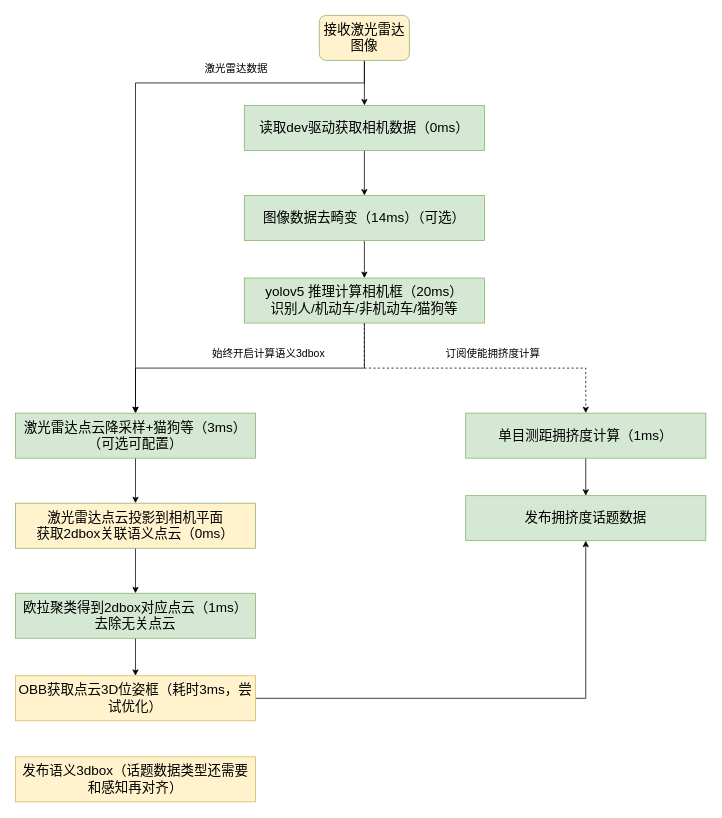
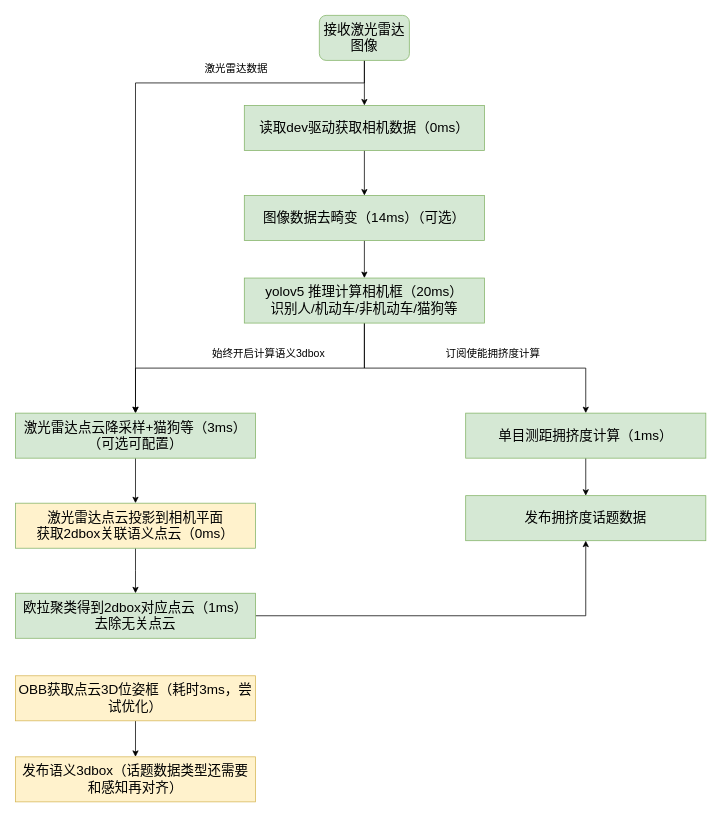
  <mxCell id="0" />
  <mxCell id="1" parent="0" />
  <mxCell id="2" style="edgeStyle=orthogonalEdgeStyle;rounded=0;orthogonalLoop=1;jettySize=auto;html=1;entryX=0.5;entryY=0;entryDx=0;entryDy=0;" edge="1" parent="1" source="5" target="17"><mxGeometry relative="1" as="geometry" /></mxCell>
  <mxCell id="3" style="edgeStyle=orthogonalEdgeStyle;rounded=0;orthogonalLoop=1;jettySize=auto;html=1;" edge="1" parent="1" source="5" target="19"><mxGeometry relative="1" as="geometry"><mxPoint x="180" y="500" as="targetPoint" /><Array as="points"><mxPoint x="485" y="110" /><mxPoint x="180" y="110" /></Array></mxGeometry></mxCell>
  <mxCell id="4" value="&lt;font style=&quot;font-size: 14px;&quot;&gt;激光雷达数据&lt;/font&gt;" style="edgeLabel;html=1;align=center;verticalAlign=middle;resizable=0;points=[];" vertex="1" connectable="0" parent="3"><mxGeometry x="-0.484" y="-5" relative="1" as="geometry"><mxPoint x="-2" y="-15" as="offset" /></mxGeometry></mxCell>
- <mxCell id="5" value="&lt;font style=&quot;font-size: 18px;&quot;&gt;接收激光雷达图像&lt;/font&gt;" style="rounded=1;whiteSpace=wrap;html=1;fillColor=#fff2cc;strokeColor=#82b366;" vertex="1" parent="1"><mxGeometry x="425" y="20" width="120" height="60" as="geometry" /></mxCell>
+ <mxCell id="5" value="&lt;font style=&quot;font-size: 18px;&quot;&gt;接收激光雷达图像&lt;/font&gt;" style="rounded=1;whiteSpace=wrap;html=1;fillColor=#d5e8d4;strokeColor=#82b366;" vertex="1" parent="1"><mxGeometry x="425" y="20" width="120" height="60" as="geometry" /></mxCell>
  <mxCell id="6" style="edgeStyle=orthogonalEdgeStyle;rounded=0;orthogonalLoop=1;jettySize=auto;html=1;entryX=0.5;entryY=0;entryDx=0;entryDy=0;" edge="1" parent="1" source="7" target="12"><mxGeometry relative="1" as="geometry" /></mxCell>
  <mxCell id="7" value="&lt;span style=&quot;font-size: 18px;&quot;&gt;图像数据去畸变（14ms）（可选）&lt;/span&gt;" style="rounded=0;whiteSpace=wrap;html=1;fillColor=#d5e8d4;strokeColor=#82b366;" vertex="1" parent="1"><mxGeometry x="325" y="260" width="320" height="60" as="geometry" /></mxCell>
- <mxCell id="8" style="edgeStyle=orthogonalEdgeStyle;rounded=0;orthogonalLoop=1;jettySize=auto;html=1;dashed=1;" edge="1" parent="1" source="12" target="14"><mxGeometry relative="1" as="geometry" /></mxCell>
+ <mxCell id="8" style="edgeStyle=orthogonalEdgeStyle;rounded=0;orthogonalLoop=1;jettySize=auto;html=1;" edge="1" parent="1" source="12" target="14"><mxGeometry relative="1" as="geometry" /></mxCell>
  <mxCell id="9" value="&lt;font style=&quot;font-size: 14px;&quot;&gt;订阅使能拥挤度计算&lt;/font&gt;" style="edgeLabel;html=1;align=center;verticalAlign=middle;resizable=0;points=[];" vertex="1" connectable="0" parent="8"><mxGeometry x="0.11" y="-1" relative="1" as="geometry"><mxPoint y="-21" as="offset" /></mxGeometry></mxCell>
  <mxCell id="10" style="edgeStyle=orthogonalEdgeStyle;rounded=0;orthogonalLoop=1;jettySize=auto;html=1;entryX=0.5;entryY=0;entryDx=0;entryDy=0;" edge="1" parent="1" source="12" target="19"><mxGeometry relative="1" as="geometry" /></mxCell>
  <mxCell id="11" value="&lt;font style=&quot;font-size: 14px;&quot;&gt;始终开启计算语义3dbox&lt;/font&gt;" style="edgeLabel;html=1;align=center;verticalAlign=middle;resizable=0;points=[];" vertex="1" connectable="0" parent="10"><mxGeometry x="-0.111" y="-3" relative="1" as="geometry"><mxPoint y="-17" as="offset" /></mxGeometry></mxCell>
  <mxCell id="12" value="&lt;span style=&quot;font-size: 18px;&quot;&gt;yolov5 推理计算相机框&lt;/span&gt;&lt;span style=&quot;font-size: 18px;&quot;&gt;（20ms）&lt;/span&gt;&lt;div&gt;&lt;span style=&quot;font-size: 18px;&quot;&gt;识别人/机动车/非机动车/猫狗等&lt;/span&gt;&lt;/div&gt;" style="rounded=0;whiteSpace=wrap;html=1;fillColor=#d5e8d4;strokeColor=#82b366;" vertex="1" parent="1"><mxGeometry x="325" y="370" width="320" height="60" as="geometry" /></mxCell>
  <mxCell id="13" style="edgeStyle=orthogonalEdgeStyle;rounded=0;orthogonalLoop=1;jettySize=auto;html=1;entryX=0.5;entryY=0;entryDx=0;entryDy=0;" edge="1" parent="1" source="14" target="15"><mxGeometry relative="1" as="geometry" /></mxCell>
  <mxCell id="14" value="&lt;span style=&quot;font-size: 18px;&quot;&gt;单目测距拥挤度计算（1ms）&lt;/span&gt;" style="rounded=0;whiteSpace=wrap;html=1;fillColor=#d5e8d4;strokeColor=#82b366;" vertex="1" parent="1"><mxGeometry x="620" y="550" width="320" height="60" as="geometry" /></mxCell>
  <mxCell id="15" value="&lt;span style=&quot;font-size: 18px;&quot;&gt;发布拥挤度话题数据&lt;/span&gt;" style="rounded=0;whiteSpace=wrap;html=1;fillColor=#d5e8d4;strokeColor=#82b366;" vertex="1" parent="1"><mxGeometry x="620" y="660" width="320" height="60" as="geometry" /></mxCell>
  <mxCell id="16" style="edgeStyle=orthogonalEdgeStyle;rounded=0;orthogonalLoop=1;jettySize=auto;html=1;entryX=0.5;entryY=0;entryDx=0;entryDy=0;" edge="1" parent="1" source="17" target="7"><mxGeometry relative="1" as="geometry" /></mxCell>
  <mxCell id="17" value="&lt;span style=&quot;font-size: 18px;&quot;&gt;读取dev驱动获取相机数据（0ms）&lt;/span&gt;" style="rounded=0;whiteSpace=wrap;html=1;fillColor=#d5e8d4;strokeColor=#82b366;" vertex="1" parent="1"><mxGeometry x="325" y="140" width="320" height="60" as="geometry" /></mxCell>
  <mxCell id="18" style="edgeStyle=orthogonalEdgeStyle;rounded=0;orthogonalLoop=1;jettySize=auto;html=1;entryX=0.5;entryY=0;entryDx=0;entryDy=0;" edge="1" parent="1" source="19" target="21"><mxGeometry relative="1" as="geometry" /></mxCell>
  <mxCell id="19" value="&lt;span style=&quot;font-size: 18px;&quot;&gt;激光雷达点云降采样+猫狗等（3&lt;/span&gt;&lt;span style=&quot;font-size: 18px; background-color: initial;&quot;&gt;ms）（可选可配置）&lt;/span&gt;" style="rounded=0;whiteSpace=wrap;html=1;fillColor=#d5e8d4;strokeColor=#82b366;" vertex="1" parent="1"><mxGeometry x="20" y="550" width="320" height="60" as="geometry" /></mxCell>
  <mxCell id="20" style="edgeStyle=orthogonalEdgeStyle;rounded=0;orthogonalLoop=1;jettySize=auto;html=1;entryX=0.5;entryY=0;entryDx=0;entryDy=0;" edge="1" parent="1" source="21"><mxGeometry relative="1" as="geometry"><mxPoint x="180" y="790" as="targetPoint" /></mxGeometry></mxCell>
  <mxCell id="21" value="&lt;span style=&quot;font-size: 18px;&quot;&gt;激光雷达点云投影到相机平面&lt;/span&gt;&lt;div&gt;&lt;span style=&quot;font-size: 18px;&quot;&gt;获取2dbox关联语义点云（0ms）&lt;/span&gt;&lt;/div&gt;" style="rounded=0;whiteSpace=wrap;html=1;fillColor=#fff2cc;strokeColor=#82b366;" vertex="1" parent="1"><mxGeometry x="20" y="670" width="320" height="60" as="geometry" /></mxCell>
- <mxCell id="22" style="edgeStyle=orthogonalEdgeStyle;rounded=0;orthogonalLoop=1;jettySize=auto;html=1;entryX=0.5;entryY=0;entryDx=0;entryDy=0;" edge="1" parent="1" source="23" target="25"><mxGeometry relative="1" as="geometry" /></mxCell>
+ <mxCell id="22" style="edgeStyle=orthogonalEdgeStyle;rounded=0;orthogonalLoop=1;jettySize=auto;html=1;" edge="1" parent="1" source="23" target="15"><mxGeometry relative="1" as="geometry" /></mxCell>
  <mxCell id="23" value="&lt;span style=&quot;font-size: 18px;&quot;&gt;欧拉聚类得到2dbox对应点云（1ms）&lt;/span&gt;&lt;div&gt;&lt;span style=&quot;font-size: 18px;&quot;&gt;去除无关点云&lt;/span&gt;&lt;/div&gt;" style="rounded=0;whiteSpace=wrap;html=1;fillColor=#d5e8d4;strokeColor=#82b366;" vertex="1" parent="1"><mxGeometry x="20" y="790" width="320" height="60" as="geometry" /></mxCell>
- <mxCell id="24" style="edgeStyle=orthogonalEdgeStyle;rounded=0;orthogonalLoop=1;jettySize=auto;html=1;" edge="1" parent="1" source="25" target="15"><mxGeometry relative="1" as="geometry" /></mxCell>
+ <mxCell id="24" style="edgeStyle=orthogonalEdgeStyle;rounded=0;orthogonalLoop=1;jettySize=auto;html=1;" edge="1" parent="1" source="25" target="26"><mxGeometry relative="1" as="geometry" /></mxCell>
  <mxCell id="25" value="&lt;span style=&quot;font-size: 18px;&quot;&gt;OBB获取点云3D位姿框（耗时3ms，尝试优化）&lt;/span&gt;" style="rounded=0;whiteSpace=wrap;html=1;fillColor=#fff2cc;strokeColor=#d6b656;" vertex="1" parent="1"><mxGeometry x="20" y="900" width="320" height="60" as="geometry" /></mxCell>
  <mxCell id="26" value="&lt;span style=&quot;font-size: 18px;&quot;&gt;发布语义3dbox（话题数据类型还需要和感知再对齐）&lt;/span&gt;" style="rounded=0;whiteSpace=wrap;html=1;fillColor=#fff2cc;strokeColor=#d6b656;" vertex="1" parent="1"><mxGeometry x="20" y="1008" width="320" height="60" as="geometry" /></mxCell>
